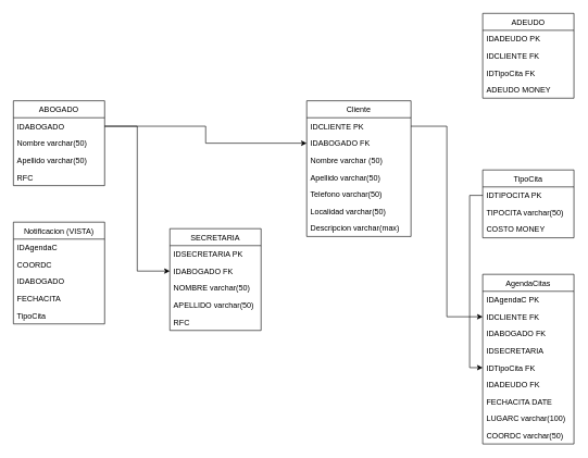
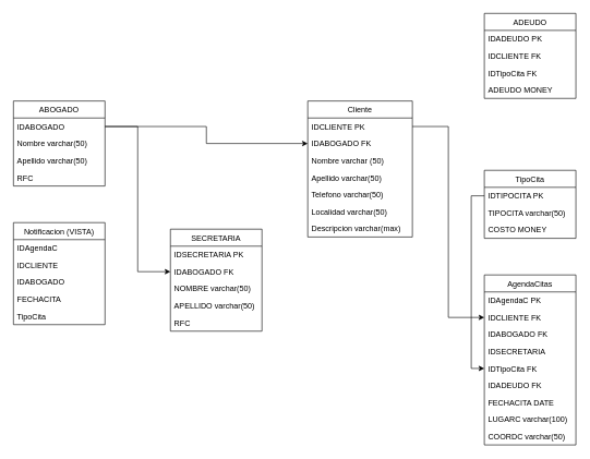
  <mxCell id="0" />
  <mxCell id="1" parent="0" />
  <mxCell id="2" value="Notificacion (VISTA)" style="swimlane;fontStyle=0;childLayout=stackLayout;horizontal=1;startSize=26;fillColor=none;horizontalStack=0;resizeParent=1;resizeParentMax=0;resizeLast=0;collapsible=1;marginBottom=0;" vertex="1" parent="1"><mxGeometry x="20" y="340" width="140" height="156" as="geometry" /></mxCell>
  <mxCell id="3" value="IDAgendaC" style="text;strokeColor=none;fillColor=none;align=left;verticalAlign=top;spacingLeft=4;spacingRight=4;overflow=hidden;rotatable=0;points=[[0,0.5],[1,0.5]];portConstraint=eastwest;" vertex="1" parent="2"><mxGeometry y="26" width="140" height="26" as="geometry" /></mxCell>
- <mxCell id="4" value="COORDC" style="text;strokeColor=none;fillColor=none;align=left;verticalAlign=top;spacingLeft=4;spacingRight=4;overflow=hidden;rotatable=0;points=[[0,0.5],[1,0.5]];portConstraint=eastwest;" vertex="1" parent="2"><mxGeometry y="52" width="140" height="26" as="geometry" /></mxCell>
+ <mxCell id="4" value="IDCLIENTE" style="text;strokeColor=none;fillColor=none;align=left;verticalAlign=top;spacingLeft=4;spacingRight=4;overflow=hidden;rotatable=0;points=[[0,0.5],[1,0.5]];portConstraint=eastwest;" vertex="1" parent="2"><mxGeometry y="52" width="140" height="26" as="geometry" /></mxCell>
  <mxCell id="5" value="IDABOGADO" style="text;strokeColor=none;fillColor=none;align=left;verticalAlign=top;spacingLeft=4;spacingRight=4;overflow=hidden;rotatable=0;points=[[0,0.5],[1,0.5]];portConstraint=eastwest;" vertex="1" parent="2"><mxGeometry y="78" width="140" height="26" as="geometry" /></mxCell>
  <mxCell id="6" value="FECHACITA " style="text;strokeColor=none;fillColor=none;align=left;verticalAlign=top;spacingLeft=4;spacingRight=4;overflow=hidden;rotatable=0;points=[[0,0.5],[1,0.5]];portConstraint=eastwest;" vertex="1" parent="2"><mxGeometry y="104" width="140" height="26" as="geometry" /></mxCell>
  <mxCell id="7" value="TipoCita " style="text;strokeColor=none;fillColor=none;align=left;verticalAlign=top;spacingLeft=4;spacingRight=4;overflow=hidden;rotatable=0;points=[[0,0.5],[1,0.5]];portConstraint=eastwest;" vertex="1" parent="2"><mxGeometry y="130" width="140" height="26" as="geometry" /></mxCell>
  <mxCell id="8" value="ABOGADO" style="swimlane;fontStyle=0;childLayout=stackLayout;horizontal=1;startSize=26;fillColor=none;horizontalStack=0;resizeParent=1;resizeParentMax=0;resizeLast=0;collapsible=1;marginBottom=0;" vertex="1" parent="1"><mxGeometry x="20" y="154" width="140" height="130" as="geometry"><mxRectangle x="50" y="180" width="90" height="26" as="alternateBounds" /></mxGeometry></mxCell>
  <mxCell id="9" value="IDABOGADO" style="text;strokeColor=none;fillColor=none;align=left;verticalAlign=top;spacingLeft=4;spacingRight=4;overflow=hidden;rotatable=0;points=[[0,0.5],[1,0.5]];portConstraint=eastwest;" vertex="1" parent="8"><mxGeometry y="26" width="140" height="26" as="geometry" /></mxCell>
  <mxCell id="10" value="Nombre varchar(50)" style="text;strokeColor=none;fillColor=none;align=left;verticalAlign=top;spacingLeft=4;spacingRight=4;overflow=hidden;rotatable=0;points=[[0,0.5],[1,0.5]];portConstraint=eastwest;" vertex="1" parent="8"><mxGeometry y="52" width="140" height="26" as="geometry" /></mxCell>
  <mxCell id="11" value="Apellido varchar(50)" style="text;strokeColor=none;fillColor=none;align=left;verticalAlign=top;spacingLeft=4;spacingRight=4;overflow=hidden;rotatable=0;points=[[0,0.5],[1,0.5]];portConstraint=eastwest;" vertex="1" parent="8"><mxGeometry y="78" width="140" height="26" as="geometry" /></mxCell>
  <mxCell id="12" value="RFC" style="text;strokeColor=none;fillColor=none;align=left;verticalAlign=top;spacingLeft=4;spacingRight=4;overflow=hidden;rotatable=0;points=[[0,0.5],[1,0.5]];portConstraint=eastwest;" vertex="1" parent="8"><mxGeometry y="104" width="140" height="26" as="geometry" /></mxCell>
  <mxCell id="13" value="Cliente" style="swimlane;fontStyle=0;childLayout=stackLayout;horizontal=1;startSize=26;fillColor=none;horizontalStack=0;resizeParent=1;resizeParentMax=0;resizeLast=0;collapsible=1;marginBottom=0;" vertex="1" parent="1"><mxGeometry x="470" y="154" width="160" height="208" as="geometry" /></mxCell>
  <mxCell id="14" value="IDCLIENTE PK" style="text;strokeColor=none;fillColor=none;align=left;verticalAlign=top;spacingLeft=4;spacingRight=4;overflow=hidden;rotatable=0;points=[[0,0.5],[1,0.5]];portConstraint=eastwest;" vertex="1" parent="13"><mxGeometry y="26" width="160" height="26" as="geometry" /></mxCell>
  <mxCell id="15" value="IDABOGADO FK" style="text;strokeColor=none;fillColor=none;align=left;verticalAlign=top;spacingLeft=4;spacingRight=4;overflow=hidden;rotatable=0;points=[[0,0.5],[1,0.5]];portConstraint=eastwest;" vertex="1" parent="13"><mxGeometry y="52" width="160" height="26" as="geometry" /></mxCell>
  <mxCell id="16" value="Nombre varchar (50)" style="text;strokeColor=none;fillColor=none;align=left;verticalAlign=top;spacingLeft=4;spacingRight=4;overflow=hidden;rotatable=0;points=[[0,0.5],[1,0.5]];portConstraint=eastwest;" vertex="1" parent="13"><mxGeometry y="78" width="160" height="26" as="geometry" /></mxCell>
  <mxCell id="17" value="Apellido varchar(50)" style="text;strokeColor=none;fillColor=none;align=left;verticalAlign=top;spacingLeft=4;spacingRight=4;overflow=hidden;rotatable=0;points=[[0,0.5],[1,0.5]];portConstraint=eastwest;" vertex="1" parent="13"><mxGeometry y="104" width="160" height="26" as="geometry" /></mxCell>
  <mxCell id="18" value="Telefono varchar(50)" style="text;strokeColor=none;fillColor=none;align=left;verticalAlign=top;spacingLeft=4;spacingRight=4;overflow=hidden;rotatable=0;points=[[0,0.5],[1,0.5]];portConstraint=eastwest;" vertex="1" parent="13"><mxGeometry y="130" width="160" height="26" as="geometry" /></mxCell>
  <mxCell id="19" value="Localidad varchar(50)" style="text;strokeColor=none;fillColor=none;align=left;verticalAlign=top;spacingLeft=4;spacingRight=4;overflow=hidden;rotatable=0;points=[[0,0.5],[1,0.5]];portConstraint=eastwest;" vertex="1" parent="13"><mxGeometry y="156" width="160" height="26" as="geometry" /></mxCell>
  <mxCell id="20" value="Descripcion varchar(max)" style="text;strokeColor=none;fillColor=none;align=left;verticalAlign=top;spacingLeft=4;spacingRight=4;overflow=hidden;rotatable=0;points=[[0,0.5],[1,0.5]];portConstraint=eastwest;" vertex="1" parent="13"><mxGeometry y="182" width="160" height="26" as="geometry" /></mxCell>
  <mxCell id="21" value="ADEUDO" style="swimlane;fontStyle=0;childLayout=stackLayout;horizontal=1;startSize=26;fillColor=none;horizontalStack=0;resizeParent=1;resizeParentMax=0;resizeLast=0;collapsible=1;marginBottom=0;" vertex="1" parent="1"><mxGeometry x="740" y="20" width="140" height="130" as="geometry" /></mxCell>
  <mxCell id="22" value="IDADEUDO PK" style="text;strokeColor=none;fillColor=none;align=left;verticalAlign=top;spacingLeft=4;spacingRight=4;overflow=hidden;rotatable=0;points=[[0,0.5],[1,0.5]];portConstraint=eastwest;" vertex="1" parent="21"><mxGeometry y="26" width="140" height="26" as="geometry" /></mxCell>
  <mxCell id="23" value="IDCLIENTE FK" style="text;strokeColor=none;fillColor=none;align=left;verticalAlign=top;spacingLeft=4;spacingRight=4;overflow=hidden;rotatable=0;points=[[0,0.5],[1,0.5]];portConstraint=eastwest;" vertex="1" parent="21"><mxGeometry y="52" width="140" height="26" as="geometry" /></mxCell>
  <mxCell id="24" value="IDTipoCita FK" style="text;strokeColor=none;fillColor=none;align=left;verticalAlign=top;spacingLeft=4;spacingRight=4;overflow=hidden;rotatable=0;points=[[0,0.5],[1,0.5]];portConstraint=eastwest;" vertex="1" parent="21"><mxGeometry y="78" width="140" height="26" as="geometry" /></mxCell>
  <mxCell id="25" value="ADEUDO MONEY" style="text;strokeColor=none;fillColor=none;align=left;verticalAlign=top;spacingLeft=4;spacingRight=4;overflow=hidden;rotatable=0;points=[[0,0.5],[1,0.5]];portConstraint=eastwest;" vertex="1" parent="21"><mxGeometry y="104" width="140" height="26" as="geometry" /></mxCell>
  <mxCell id="26" value="TipoCita" style="swimlane;fontStyle=0;childLayout=stackLayout;horizontal=1;startSize=26;fillColor=none;horizontalStack=0;resizeParent=1;resizeParentMax=0;resizeLast=0;collapsible=1;marginBottom=0;" vertex="1" parent="1"><mxGeometry x="740" y="260" width="140" height="104" as="geometry" /></mxCell>
  <mxCell id="27" value="IDTIPOCITA PK" style="text;strokeColor=none;fillColor=none;align=left;verticalAlign=top;spacingLeft=4;spacingRight=4;overflow=hidden;rotatable=0;points=[[0,0.5],[1,0.5]];portConstraint=eastwest;" vertex="1" parent="26"><mxGeometry y="26" width="140" height="26" as="geometry" /></mxCell>
  <mxCell id="28" value="TIPOCITA varchar(50)" style="text;strokeColor=none;fillColor=none;align=left;verticalAlign=top;spacingLeft=4;spacingRight=4;overflow=hidden;rotatable=0;points=[[0,0.5],[1,0.5]];portConstraint=eastwest;" vertex="1" parent="26"><mxGeometry y="52" width="140" height="26" as="geometry" /></mxCell>
  <mxCell id="29" value="COSTO MONEY" style="text;strokeColor=none;fillColor=none;align=left;verticalAlign=top;spacingLeft=4;spacingRight=4;overflow=hidden;rotatable=0;points=[[0,0.5],[1,0.5]];portConstraint=eastwest;" vertex="1" parent="26"><mxGeometry y="78" width="140" height="26" as="geometry" /></mxCell>
  <mxCell id="30" value="AgendaCitas" style="swimlane;fontStyle=0;childLayout=stackLayout;horizontal=1;startSize=26;fillColor=none;horizontalStack=0;resizeParent=1;resizeParentMax=0;resizeLast=0;collapsible=1;marginBottom=0;" vertex="1" parent="1"><mxGeometry x="740" y="420" width="140" height="260" as="geometry" /></mxCell>
  <mxCell id="31" value="IDAgendaC PK" style="text;strokeColor=none;fillColor=none;align=left;verticalAlign=top;spacingLeft=4;spacingRight=4;overflow=hidden;rotatable=0;points=[[0,0.5],[1,0.5]];portConstraint=eastwest;" vertex="1" parent="30"><mxGeometry y="26" width="140" height="26" as="geometry" /></mxCell>
  <mxCell id="32" value="IDCLIENTE FK" style="text;strokeColor=none;fillColor=none;align=left;verticalAlign=top;spacingLeft=4;spacingRight=4;overflow=hidden;rotatable=0;points=[[0,0.5],[1,0.5]];portConstraint=eastwest;" vertex="1" parent="30"><mxGeometry y="52" width="140" height="26" as="geometry" /></mxCell>
  <mxCell id="33" value="IDABOGADO FK" style="text;strokeColor=none;fillColor=none;align=left;verticalAlign=top;spacingLeft=4;spacingRight=4;overflow=hidden;rotatable=0;points=[[0,0.5],[1,0.5]];portConstraint=eastwest;" vertex="1" parent="30"><mxGeometry y="78" width="140" height="26" as="geometry" /></mxCell>
  <mxCell id="34" value="IDSECRETARIA" style="text;strokeColor=none;fillColor=none;align=left;verticalAlign=top;spacingLeft=4;spacingRight=4;overflow=hidden;rotatable=0;points=[[0,0.5],[1,0.5]];portConstraint=eastwest;" vertex="1" parent="30"><mxGeometry y="104" width="140" height="26" as="geometry" /></mxCell>
  <mxCell id="35" value="IDTipoCita FK" style="text;strokeColor=none;fillColor=none;align=left;verticalAlign=top;spacingLeft=4;spacingRight=4;overflow=hidden;rotatable=0;points=[[0,0.5],[1,0.5]];portConstraint=eastwest;" vertex="1" parent="30"><mxGeometry y="130" width="140" height="26" as="geometry" /></mxCell>
  <mxCell id="36" value="IDADEUDO FK" style="text;strokeColor=none;fillColor=none;align=left;verticalAlign=top;spacingLeft=4;spacingRight=4;overflow=hidden;rotatable=0;points=[[0,0.5],[1,0.5]];portConstraint=eastwest;" vertex="1" parent="30"><mxGeometry y="156" width="140" height="26" as="geometry" /></mxCell>
  <mxCell id="37" value="FECHACITA DATE" style="text;strokeColor=none;fillColor=none;align=left;verticalAlign=top;spacingLeft=4;spacingRight=4;overflow=hidden;rotatable=0;points=[[0,0.5],[1,0.5]];portConstraint=eastwest;" vertex="1" parent="30"><mxGeometry y="182" width="140" height="26" as="geometry" /></mxCell>
  <mxCell id="38" value="LUGARC varchar(100)&#10;" style="text;strokeColor=none;fillColor=none;align=left;verticalAlign=top;spacingLeft=4;spacingRight=4;overflow=hidden;rotatable=0;points=[[0,0.5],[1,0.5]];portConstraint=eastwest;" vertex="1" parent="30"><mxGeometry y="208" width="140" height="26" as="geometry" /></mxCell>
  <mxCell id="39" value="COORDC varchar(50)" style="text;strokeColor=none;fillColor=none;align=left;verticalAlign=top;spacingLeft=4;spacingRight=4;overflow=hidden;rotatable=0;points=[[0,0.5],[1,0.5]];portConstraint=eastwest;" vertex="1" parent="30"><mxGeometry y="234" width="140" height="26" as="geometry" /></mxCell>
  <mxCell id="40" style="edgeStyle=orthogonalEdgeStyle;rounded=0;orthogonalLoop=1;jettySize=auto;html=1;exitX=1;exitY=0.5;exitDx=0;exitDy=0;entryX=0;entryY=0.5;entryDx=0;entryDy=0;" edge="1" parent="1" source="9" target="45"><mxGeometry relative="1" as="geometry" /></mxCell>
  <mxCell id="41" style="edgeStyle=orthogonalEdgeStyle;rounded=0;orthogonalLoop=1;jettySize=auto;html=1;exitX=1;exitY=0.5;exitDx=0;exitDy=0;entryX=0;entryY=0.5;entryDx=0;entryDy=0;" edge="1" parent="1" source="14" target="32"><mxGeometry relative="1" as="geometry" /></mxCell>
  <mxCell id="42" style="edgeStyle=orthogonalEdgeStyle;rounded=0;orthogonalLoop=1;jettySize=auto;html=1;exitX=0;exitY=0.5;exitDx=0;exitDy=0;entryX=0;entryY=0.5;entryDx=0;entryDy=0;" edge="1" parent="1" source="27" target="35"><mxGeometry relative="1" as="geometry" /></mxCell>
  <mxCell id="43" value="SECRETARIA" style="swimlane;fontStyle=0;childLayout=stackLayout;horizontal=1;startSize=26;fillColor=none;horizontalStack=0;resizeParent=1;resizeParentMax=0;resizeLast=0;collapsible=1;marginBottom=0;" vertex="1" parent="1"><mxGeometry x="260" y="350" width="140" height="156" as="geometry" /></mxCell>
  <mxCell id="44" value="IDSECRETARIA PK" style="text;strokeColor=none;fillColor=none;align=left;verticalAlign=top;spacingLeft=4;spacingRight=4;overflow=hidden;rotatable=0;points=[[0,0.5],[1,0.5]];portConstraint=eastwest;" vertex="1" parent="43"><mxGeometry y="26" width="140" height="26" as="geometry" /></mxCell>
  <mxCell id="45" value="IDABOGADO FK" style="text;strokeColor=none;fillColor=none;align=left;verticalAlign=top;spacingLeft=4;spacingRight=4;overflow=hidden;rotatable=0;points=[[0,0.5],[1,0.5]];portConstraint=eastwest;" vertex="1" parent="43"><mxGeometry y="52" width="140" height="26" as="geometry" /></mxCell>
  <mxCell id="46" value="NOMBRE varchar(50)" style="text;strokeColor=none;fillColor=none;align=left;verticalAlign=top;spacingLeft=4;spacingRight=4;overflow=hidden;rotatable=0;points=[[0,0.5],[1,0.5]];portConstraint=eastwest;" vertex="1" parent="43"><mxGeometry y="78" width="140" height="26" as="geometry" /></mxCell>
  <mxCell id="47" value="APELLIDO varchar(50)" style="text;strokeColor=none;fillColor=none;align=left;verticalAlign=top;spacingLeft=4;spacingRight=4;overflow=hidden;rotatable=0;points=[[0,0.5],[1,0.5]];portConstraint=eastwest;" vertex="1" parent="43"><mxGeometry y="104" width="140" height="26" as="geometry" /></mxCell>
  <mxCell id="48" value="RFC" style="text;strokeColor=none;fillColor=none;align=left;verticalAlign=top;spacingLeft=4;spacingRight=4;overflow=hidden;rotatable=0;points=[[0,0.5],[1,0.5]];portConstraint=eastwest;" vertex="1" parent="43"><mxGeometry y="130" width="140" height="26" as="geometry" /></mxCell>
  <mxCell id="49" style="edgeStyle=orthogonalEdgeStyle;rounded=0;orthogonalLoop=1;jettySize=auto;html=1;entryX=0;entryY=0.5;entryDx=0;entryDy=0;" edge="1" parent="1" source="9" target="15"><mxGeometry relative="1" as="geometry" /></mxCell>
